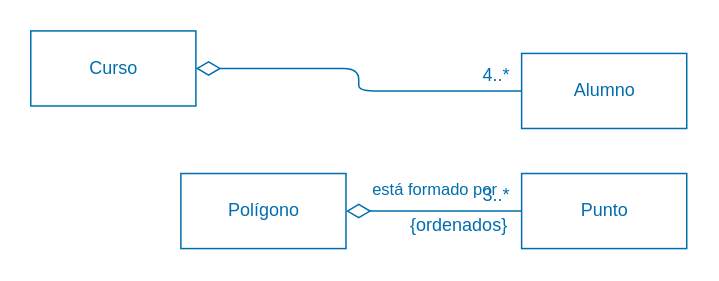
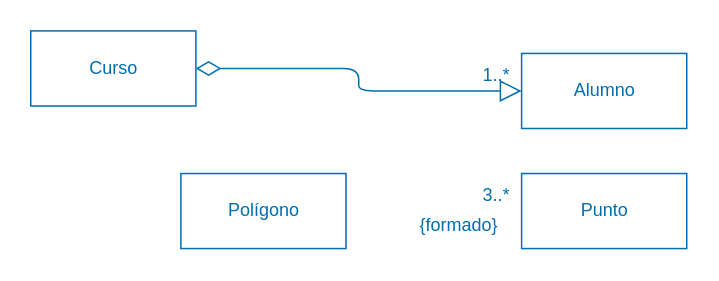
  <mxCell id="0" />
  <mxCell id="1" parent="0" />
  <mxCell id="2" value="Curso" style="html=1;fillColor=none;fontColor=#006EAF;strokeColor=#006EAF;" parent="1" vertex="1"><mxGeometry x="20" y="20" width="110" height="50" as="geometry" /></mxCell>
  <mxCell id="3" value="Alumno" style="html=1;fillColor=none;fontColor=#006EAF;strokeColor=#006EAF;" parent="1" vertex="1"><mxGeometry x="347" y="35" width="110" height="50" as="geometry" /></mxCell>
- <mxCell id="4" value="" style="endArrow=none;html=1;endSize=12;startArrow=diamondThin;startSize=14;startFill=0;edgeStyle=orthogonalEdgeStyle;align=left;verticalAlign=bottom;exitX=1;exitY=0.5;exitDx=0;exitDy=0;endFill=0;strokeColor=#006EAF;fontColor=#006EAF;" parent="1" source="2" target="3" edge="1"><mxGeometry x="-1" y="3" relative="1" as="geometry"><mxPoint x="100" y="55" as="sourcePoint" /><mxPoint x="260" y="55" as="targetPoint" /></mxGeometry></mxCell>
- <mxCell id="5" value="4..*" style="text;html=1;align=center;verticalAlign=middle;resizable=0;points=[];autosize=1;strokeColor=none;fillColor=none;fontColor=#006EAF;" parent="1" vertex="1"><mxGeometry x="310" y="35" width="40" height="30" as="geometry" /></mxCell>
+ <mxCell id="4" value="" style="endArrow=block;html=1;endSize=12;startArrow=diamondThin;startSize=14;startFill=0;edgeStyle=orthogonalEdgeStyle;align=left;verticalAlign=bottom;exitX=1;exitY=0.5;exitDx=0;exitDy=0;endFill=0;strokeColor=#006EAF;fontColor=#006EAF;" parent="1" source="2" target="3" edge="1"><mxGeometry x="-1" y="3" relative="1" as="geometry"><mxPoint x="100" y="55" as="sourcePoint" /><mxPoint x="260" y="55" as="targetPoint" /></mxGeometry></mxCell>
+ <mxCell id="5" value="1..*" style="text;html=1;align=center;verticalAlign=middle;resizable=0;points=[];autosize=1;strokeColor=none;fillColor=none;fontColor=#006EAF;" parent="1" vertex="1"><mxGeometry x="310" y="35" width="40" height="30" as="geometry" /></mxCell>
  <mxCell id="6" value="Polígono" style="html=1;fillColor=none;fontColor=#006EAF;strokeColor=#006EAF;" parent="1" vertex="1"><mxGeometry x="120" y="115" width="110" height="50" as="geometry" /></mxCell>
  <mxCell id="7" value="Punto" style="html=1;fillColor=none;fontColor=#006EAF;strokeColor=#006EAF;" parent="1" vertex="1"><mxGeometry x="347" y="115" width="110" height="50" as="geometry" /></mxCell>
- <mxCell id="8" value="está formado por" style="endArrow=none;html=1;endSize=12;startArrow=diamondThin;startSize=14;startFill=0;edgeStyle=orthogonalEdgeStyle;align=center;verticalAlign=bottom;exitX=1;exitY=0.5;exitDx=0;exitDy=0;endFill=0;strokeColor=#006EAF;fontColor=#006EAF;labelBackgroundColor=none;" parent="1" source="6" target="7" edge="1"><mxGeometry x="0.014" y="5" relative="1" as="geometry"><mxPoint x="100" y="135" as="sourcePoint" /><mxPoint x="260" y="135" as="targetPoint" /><mxPoint as="offset" /></mxGeometry></mxCell>
  <mxCell id="9" value="3..*" style="text;html=1;align=center;verticalAlign=middle;resizable=0;points=[];autosize=1;strokeColor=none;fillColor=none;fontColor=#006EAF;" parent="1" vertex="1"><mxGeometry x="310" y="115" width="40" height="30" as="geometry" /></mxCell>
- <mxCell id="10" value="{ordenados}" style="text;html=1;align=center;verticalAlign=middle;resizable=0;points=[];autosize=1;strokeColor=none;fillColor=none;fontColor=#006EAF;" parent="1" vertex="1"><mxGeometry x="260" y="135" width="90" height="30" as="geometry" /></mxCell>
+ <mxCell id="10" value="{formado}" style="text;html=1;align=center;verticalAlign=middle;resizable=0;points=[];autosize=1;strokeColor=none;fillColor=none;fontColor=#006EAF;" parent="1" vertex="1"><mxGeometry x="260" y="135" width="90" height="30" as="geometry" /></mxCell>
